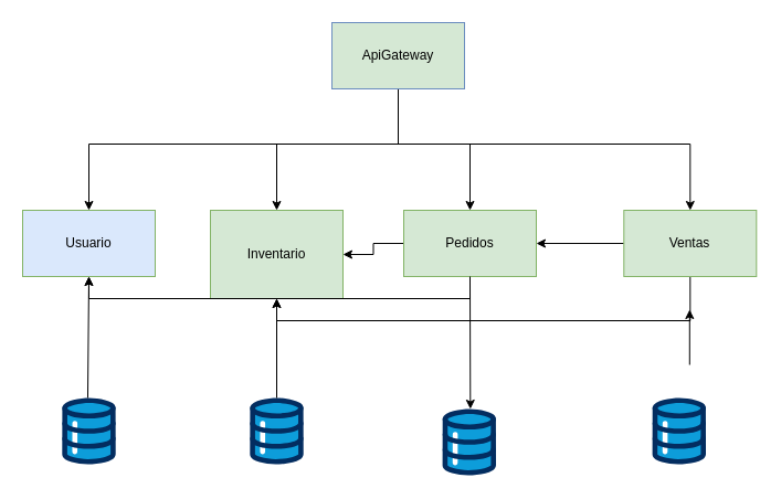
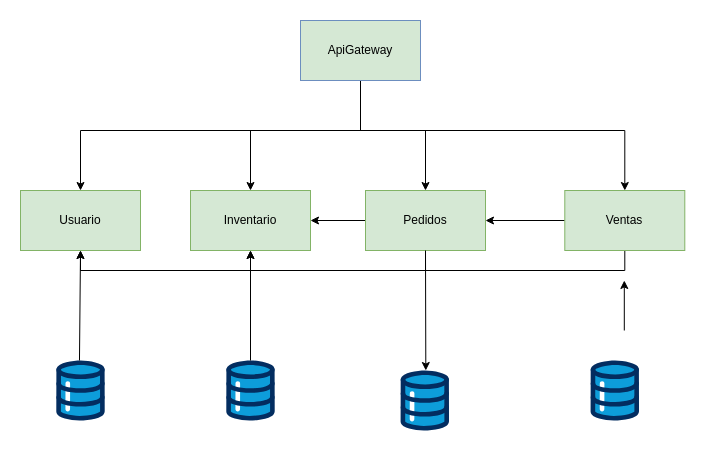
  <mxCell id="0" />
  <mxCell id="1" parent="0" />
  <mxCell id="2" value="" style="verticalLabelPosition=bottom;aspect=fixed;html=1;shape=mxgraph.salesforce.data;" vertex="1" parent="1"><mxGeometry x="55.7" y="360" width="48.6" height="60" as="geometry" /></mxCell>
  <mxCell id="3" value="" style="verticalLabelPosition=bottom;aspect=fixed;html=1;shape=mxgraph.salesforce.data;" vertex="1" parent="1"><mxGeometry x="225.7" y="360" width="48.6" height="60" as="geometry" /></mxCell>
  <mxCell id="4" value="" style="verticalLabelPosition=bottom;aspect=fixed;html=1;shape=mxgraph.salesforce.data;" vertex="1" parent="1"><mxGeometry x="400" y="370" width="48.6" height="60" as="geometry" /></mxCell>
  <mxCell id="5" value="" style="verticalLabelPosition=bottom;aspect=fixed;html=1;shape=mxgraph.salesforce.data;" vertex="1" parent="1"><mxGeometry x="590" y="360" width="48.6" height="60" as="geometry" /></mxCell>
  <mxCell id="6" style="edgeStyle=orthogonalEdgeStyle;rounded=0;orthogonalLoop=1;jettySize=auto;html=1;exitX=0.5;exitY=1;exitDx=0;exitDy=0;entryX=0.5;entryY=0;entryDx=0;entryDy=0;" edge="1" parent="1" source="18" target="7"><mxGeometry relative="1" as="geometry"><Array as="points"><mxPoint x="360" y="130" /><mxPoint x="80" y="130" /></Array></mxGeometry></mxCell>
- <mxCell id="7" value="Usuario" style="rounded=0;whiteSpace=wrap;html=1;fillColor=#dae8fc;strokeColor=#82b366;" vertex="1" parent="1"><mxGeometry x="20" y="190" width="120" height="60" as="geometry" /></mxCell>
+ <mxCell id="7" value="Usuario" style="rounded=0;whiteSpace=wrap;html=1;fillColor=#d5e8d4;strokeColor=#82b366;" vertex="1" parent="1"><mxGeometry x="20" y="190" width="120" height="60" as="geometry" /></mxCell>
  <mxCell id="8" style="edgeStyle=orthogonalEdgeStyle;rounded=0;orthogonalLoop=1;jettySize=auto;html=1;exitX=0.5;exitY=1;exitDx=0;exitDy=0;entryX=0.5;entryY=1;entryDx=0;entryDy=0;" edge="1" parent="1" source="11" target="13"><mxGeometry relative="1" as="geometry" /></mxCell>
  <mxCell id="9" style="edgeStyle=orthogonalEdgeStyle;rounded=0;orthogonalLoop=1;jettySize=auto;html=1;exitX=0;exitY=0.5;exitDx=0;exitDy=0;entryX=1;entryY=0.5;entryDx=0;entryDy=0;" edge="1" parent="1" source="11" target="17"><mxGeometry relative="1" as="geometry" /></mxCell>
  <mxCell id="10" style="edgeStyle=orthogonalEdgeStyle;rounded=0;orthogonalLoop=1;jettySize=auto;html=1;exitX=0.5;exitY=1;exitDx=0;exitDy=0;entryX=0.5;entryY=0;entryDx=0;entryDy=0;" edge="1" parent="1" source="18" target="11"><mxGeometry relative="1" as="geometry"><Array as="points"><mxPoint x="360" y="130" /><mxPoint x="624" y="130" /></Array></mxGeometry></mxCell>
  <mxCell id="11" value="Ventas" style="rounded=0;whiteSpace=wrap;html=1;fillColor=#d5e8d4;strokeColor=#82b366;" vertex="1" parent="1"><mxGeometry x="564.3" y="190" width="120" height="60" as="geometry" /></mxCell>
  <mxCell id="12" style="edgeStyle=orthogonalEdgeStyle;rounded=0;orthogonalLoop=1;jettySize=auto;html=1;exitX=0.5;exitY=1;exitDx=0;exitDy=0;entryX=0.5;entryY=0;entryDx=0;entryDy=0;" edge="1" parent="1" source="18" target="13"><mxGeometry relative="1" as="geometry"><Array as="points"><mxPoint x="360" y="130" /><mxPoint x="250" y="130" /></Array></mxGeometry></mxCell>
- <mxCell id="13" value="Inventario" style="rounded=0;whiteSpace=wrap;html=1;fillColor=#d5e8d4;strokeColor=#82b366;" vertex="1" parent="1"><mxGeometry x="190" y="190" width="120" height="80" as="geometry" /></mxCell>
+ <mxCell id="13" value="Inventario" style="rounded=0;whiteSpace=wrap;html=1;fillColor=#d5e8d4;strokeColor=#82b366;" vertex="1" parent="1"><mxGeometry x="190" y="190" width="120" height="60" as="geometry" /></mxCell>
  <mxCell id="14" style="edgeStyle=orthogonalEdgeStyle;rounded=0;orthogonalLoop=1;jettySize=auto;html=1;exitX=0;exitY=0.5;exitDx=0;exitDy=0;entryX=1;entryY=0.5;entryDx=0;entryDy=0;" edge="1" parent="1" source="17" target="13"><mxGeometry relative="1" as="geometry" /></mxCell>
  <mxCell id="15" style="edgeStyle=orthogonalEdgeStyle;rounded=0;orthogonalLoop=1;jettySize=auto;html=1;exitX=0.5;exitY=1;exitDx=0;exitDy=0;entryX=0.5;entryY=1;entryDx=0;entryDy=0;" edge="1" parent="1" source="17" target="7"><mxGeometry relative="1" as="geometry" /></mxCell>
  <mxCell id="16" style="edgeStyle=orthogonalEdgeStyle;rounded=0;orthogonalLoop=1;jettySize=auto;html=1;exitX=0.5;exitY=0;exitDx=0;exitDy=0;entryX=0.5;entryY=0;entryDx=0;entryDy=0;" edge="1" parent="1" target="17"><mxGeometry relative="1" as="geometry"><mxPoint x="360" y="80" as="sourcePoint" /><Array as="points"><mxPoint x="360" y="130" /><mxPoint x="425" y="130" /></Array></mxGeometry></mxCell>
  <mxCell id="17" value="Pedidos" style="rounded=0;whiteSpace=wrap;html=1;fillColor=#d5e8d4;strokeColor=#82b366;" vertex="1" parent="1"><mxGeometry x="365" y="190" width="120" height="60" as="geometry" /></mxCell>
  <mxCell id="18" value="ApiGateway" style="rounded=0;whiteSpace=wrap;html=1;fillColor=#d5e8d4;strokeColor=#6c8ebf;" vertex="1" parent="1"><mxGeometry x="300" y="20" width="120" height="60" as="geometry" /></mxCell>
  <mxCell id="19" value="" style="endArrow=classic;html=1;rounded=0;exitX=0.479;exitY=0;exitDx=0;exitDy=0;exitPerimeter=0;entryX=0.5;entryY=1;entryDx=0;entryDy=0;" edge="1" parent="1" source="2" target="7"><mxGeometry width="50" height="50" relative="1" as="geometry"><mxPoint x="80" y="340" as="sourcePoint" /><mxPoint x="80" y="290" as="targetPoint" /></mxGeometry></mxCell>
  <mxCell id="20" value="" style="endArrow=classic;html=1;rounded=0;entryX=0.5;entryY=1;entryDx=0;entryDy=0;" edge="1" parent="1" target="13"><mxGeometry width="50" height="50" relative="1" as="geometry"><mxPoint x="250" y="360" as="sourcePoint" /><mxPoint x="249.5" y="290" as="targetPoint" /></mxGeometry></mxCell>
  <mxCell id="21" value="" style="endArrow=classic;html=1;rounded=0;exitX=0.5;exitY=1;exitDx=0;exitDy=0;entryX=0.521;entryY=0;entryDx=0;entryDy=0;entryPerimeter=0;" edge="1" parent="1" source="17" target="4"><mxGeometry width="50" height="50" relative="1" as="geometry"><mxPoint x="424.5" y="290" as="sourcePoint" /><mxPoint x="424.5" y="340" as="targetPoint" /></mxGeometry></mxCell>
  <mxCell id="22" value="" style="endArrow=classic;html=1;rounded=0;" edge="1" parent="1"><mxGeometry width="50" height="50" relative="1" as="geometry"><mxPoint x="623.8" y="330" as="sourcePoint" /><mxPoint x="623.8" y="280" as="targetPoint" /></mxGeometry></mxCell>
